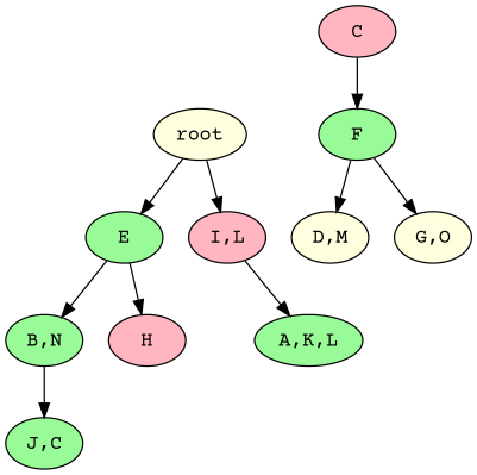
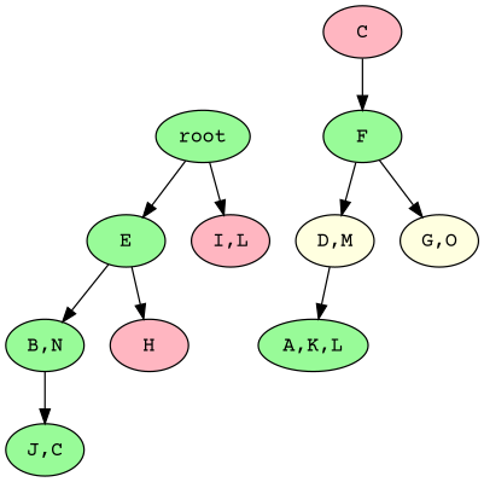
  strict digraph {
    fontname="Courier Prime"
    node [fillcolor=palegreen fontname="Courier Prime" style=filled]
    edge [fontname="Courier Prime"]
-   n1 [fillcolor=lightyellow label=root]
+   n1 [label=root]
    n2 [label=E]
    n3 [fillcolor=lightpink label="I,L"]
    n4 [label="B,N"]
    n5 [fillcolor=lightpink label=H]
    n6 [label="J,C"]
    n7 [fillcolor=lightpink label=C]
    n8 [label=F]
    n9 [fillcolor=lightyellow label="D,M"]
    n10 [fillcolor=lightyellow label="G,O"]
    n11 [label="A,K,L"]
    n1 -> n2
    n1 -> n3
    n2 -> n4
    n2 -> n5
    n4 -> n6
    n7 -> n8
    n8 -> n9
    n8 -> n10
-   n3 -> n11
+   n9 -> n11
  }
